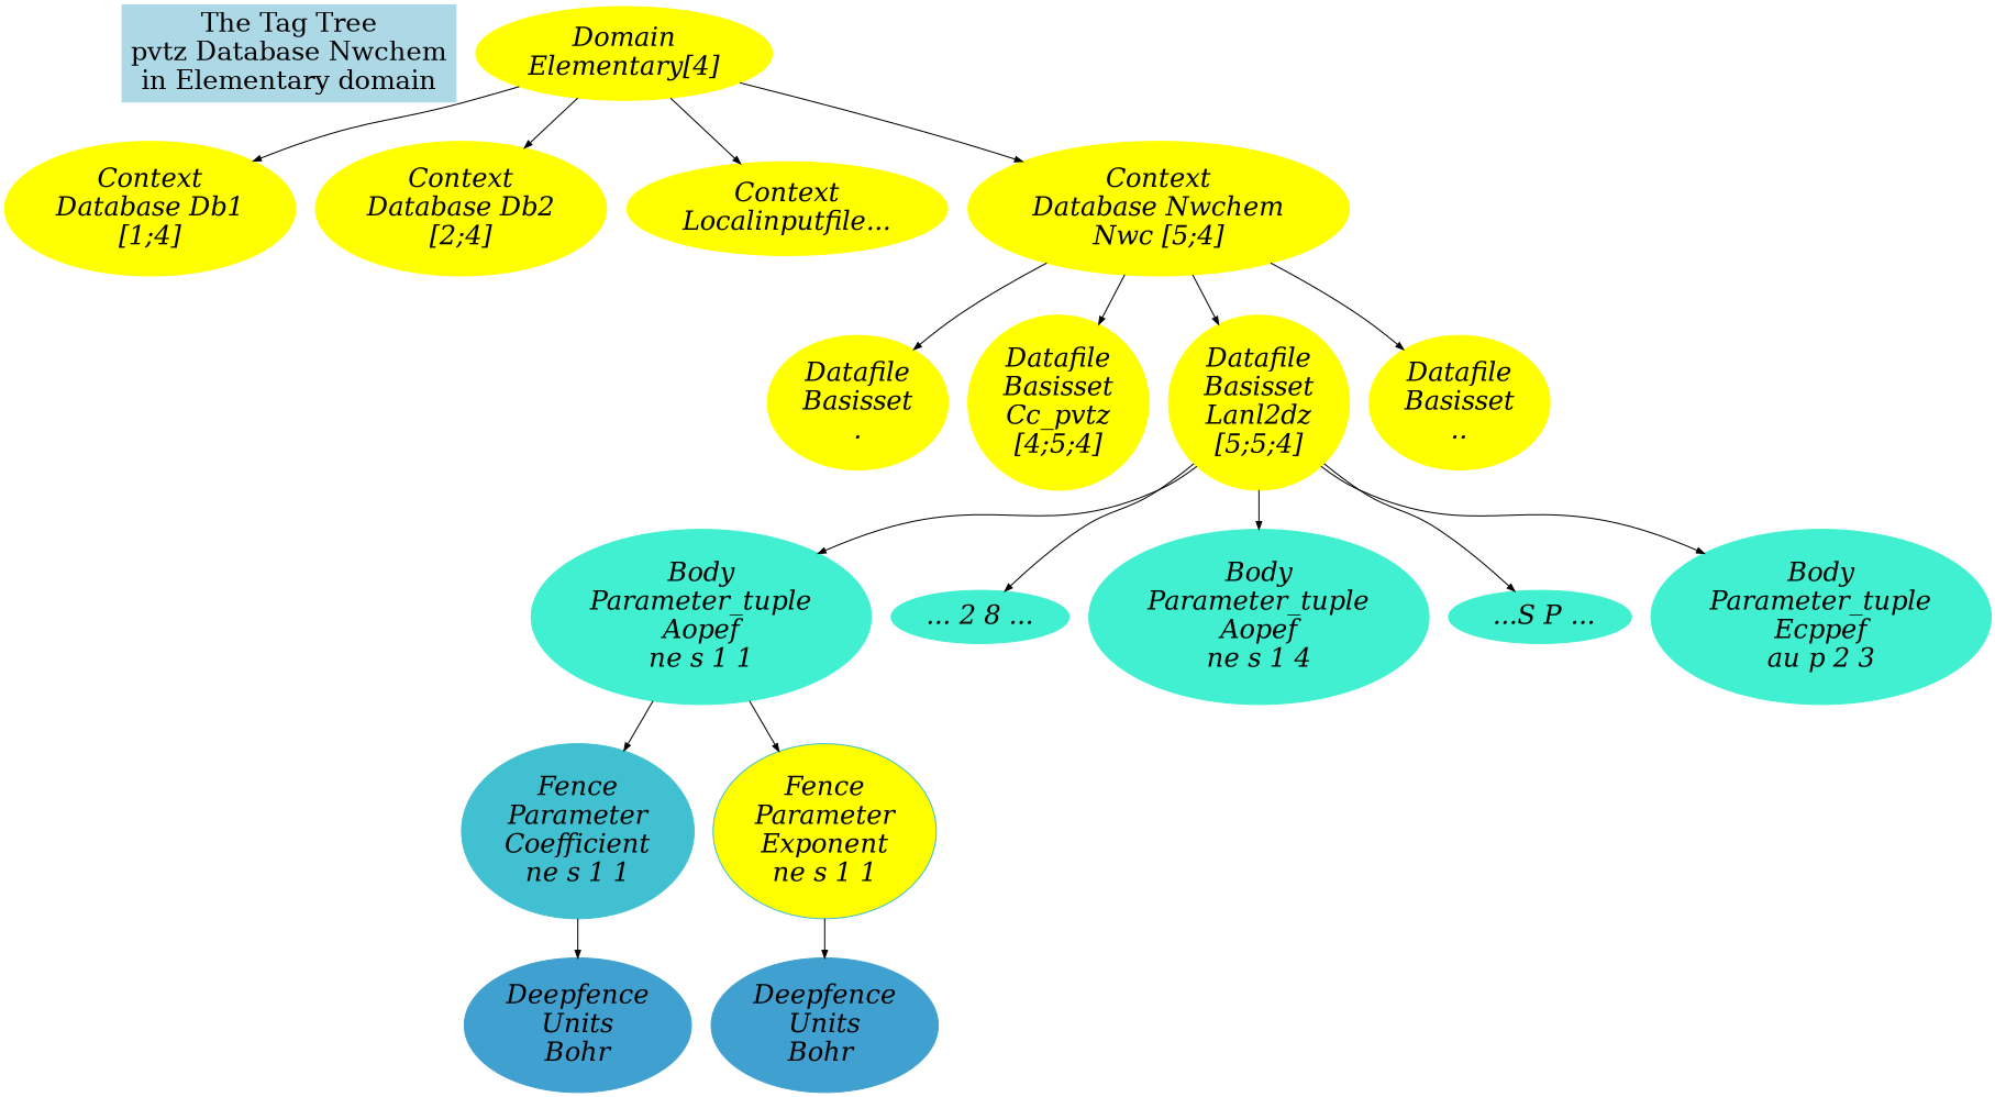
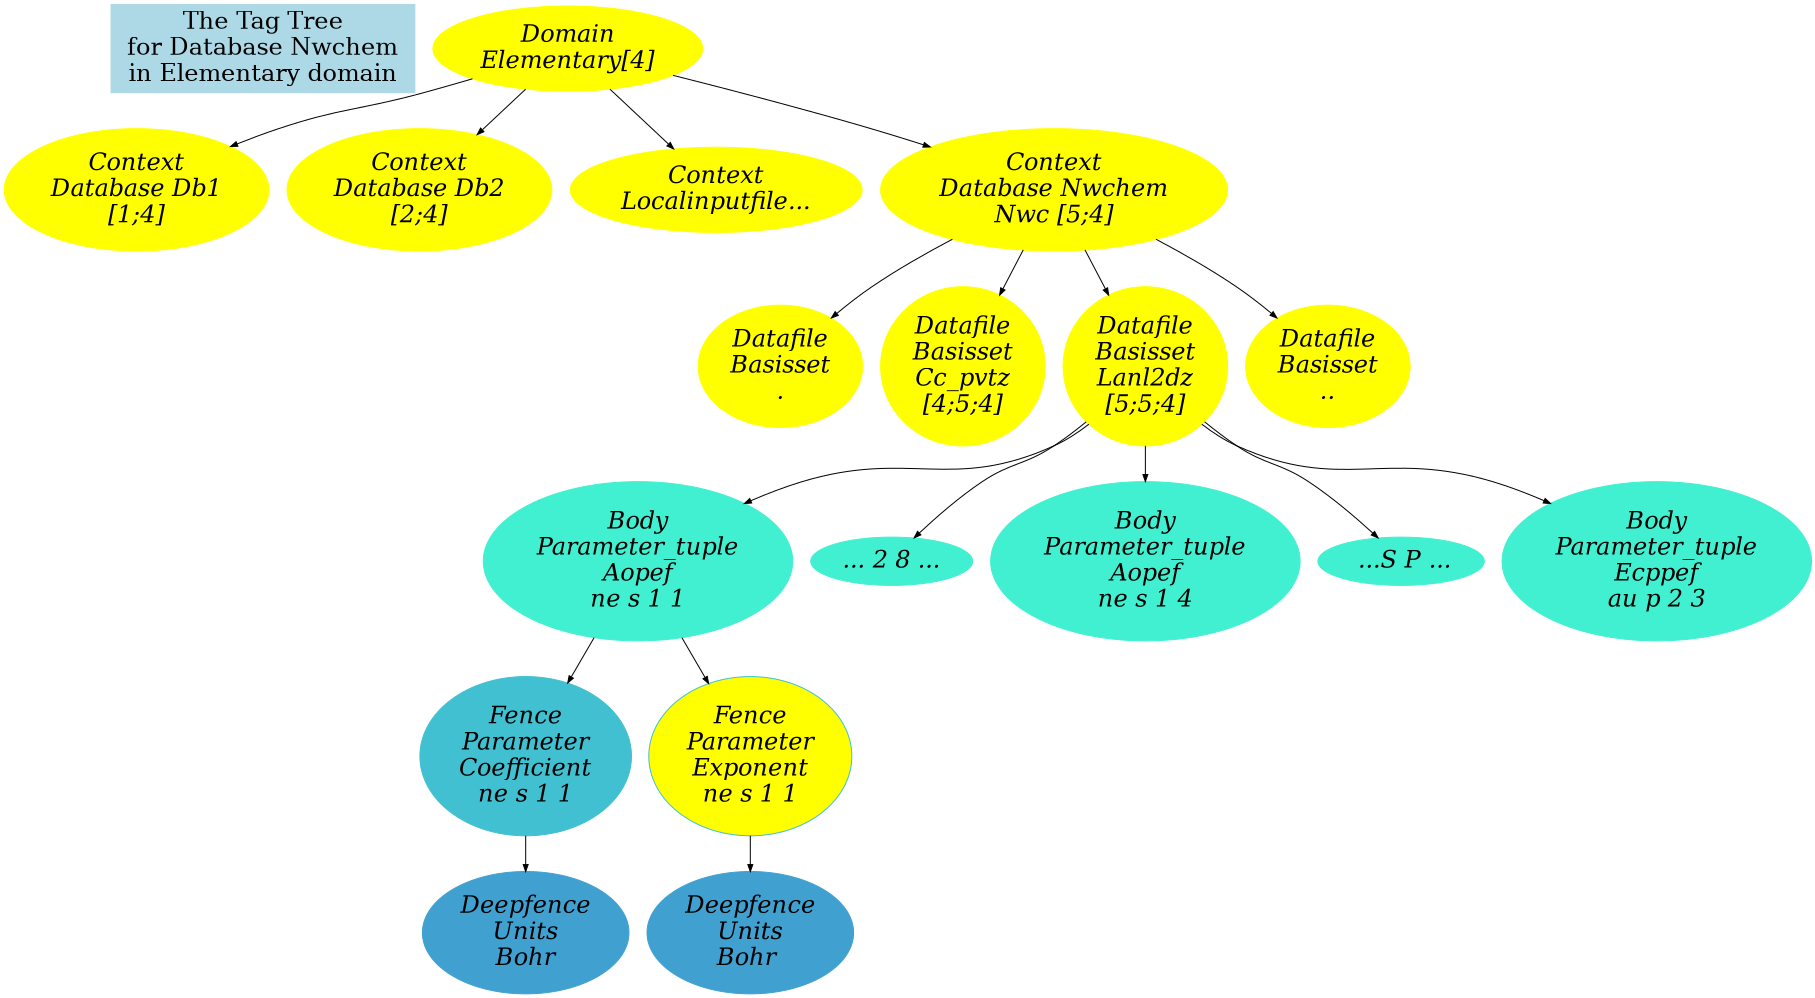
  digraph {
    node [color=yellow fontsize=24 style=filled fontcolor=black fontname="Palatino-Italic"]
    edge [arrowsize=0.7 dir=down fontname="Bitstream Vera Sans" fontsize=12]
-   n1 [color=lightblue label="The Tag Tree\npvtz Database Nwchem\nin Elementary domain" shape=record fontcolor="" fontname=""]
+   n1 [color=lightblue label="The Tag Tree\nfor Database Nwchem\nin Elementary domain" shape=record fontcolor="" fontname=""]
    "Domain\nElementary[4]"
    "Context\nDatabase Db1\n[1;4]"
    "Context\nDatabase Db2\n[2;4]"
    "Context\nLocalinputfile..."
    "Context\nDatabase Nwchem\nNwc [5;4]"
    "Datafile\nBasisset\n."
    "Datafile\nBasisset\nCc_pvtz\n[4;5;4]"
    "Datafile\nBasisset\nLanl2dz\n[5;5;4]"
    "Datafile\nBasisset\n.."
    "Body\nParameter_tuple\nAopef\nne s 1 1" [color="#40f0d0"]
    n12 [color="#40f0d0" label="... 2 8 ..."]
    "Body\nParameter_tuple\nAopef\nne s 1 4" [color="#40f0d0"]
    " ...S P ..." [color="#40f0d0"]
    "Body\nParameter_tuple\nEcppef\nau p 2 3" [color="#40f0d0"]
    "Fence\nParameter\nCoefficient\nne s 1 1" [color="#40c0d0"]
    "Fence\nParameter\nExponent\nne s 1 1" [color="#40c0d0" fillcolor=yellow]
    "Deepfence\nUnits\nBohr" [color="#40a0d0"]
    "Deepfence\nUnits\nBohr " [color="#40a0d0"]
    "Domain\nElementary[4]" -> "Context\nDatabase Db1\n[1;4]"
    "Domain\nElementary[4]" -> "Context\nDatabase Db2\n[2;4]"
    "Domain\nElementary[4]" -> "Context\nLocalinputfile..."
    "Domain\nElementary[4]" -> "Context\nDatabase Nwchem\nNwc [5;4]"
    "Context\nDatabase Nwchem\nNwc [5;4]" -> "Datafile\nBasisset\n."
    "Context\nDatabase Nwchem\nNwc [5;4]" -> "Datafile\nBasisset\nCc_pvtz\n[4;5;4]"
    "Context\nDatabase Nwchem\nNwc [5;4]" -> "Datafile\nBasisset\nLanl2dz\n[5;5;4]"
    "Context\nDatabase Nwchem\nNwc [5;4]" -> "Datafile\nBasisset\n.."
    "Datafile\nBasisset\nLanl2dz\n[5;5;4]" -> "Body\nParameter_tuple\nAopef\nne s 1 1"
    "Datafile\nBasisset\nLanl2dz\n[5;5;4]" -> n12
    "Datafile\nBasisset\nLanl2dz\n[5;5;4]" -> "Body\nParameter_tuple\nAopef\nne s 1 4"
    "Datafile\nBasisset\nLanl2dz\n[5;5;4]" -> " ...S P ..."
    "Datafile\nBasisset\nLanl2dz\n[5;5;4]" -> "Body\nParameter_tuple\nEcppef\nau p 2 3"
    "Body\nParameter_tuple\nAopef\nne s 1 1" -> "Fence\nParameter\nCoefficient\nne s 1 1"
    "Body\nParameter_tuple\nAopef\nne s 1 1" -> "Fence\nParameter\nExponent\nne s 1 1"
    "Fence\nParameter\nCoefficient\nne s 1 1" -> "Deepfence\nUnits\nBohr"
    "Fence\nParameter\nExponent\nne s 1 1" -> "Deepfence\nUnits\nBohr "
  }
